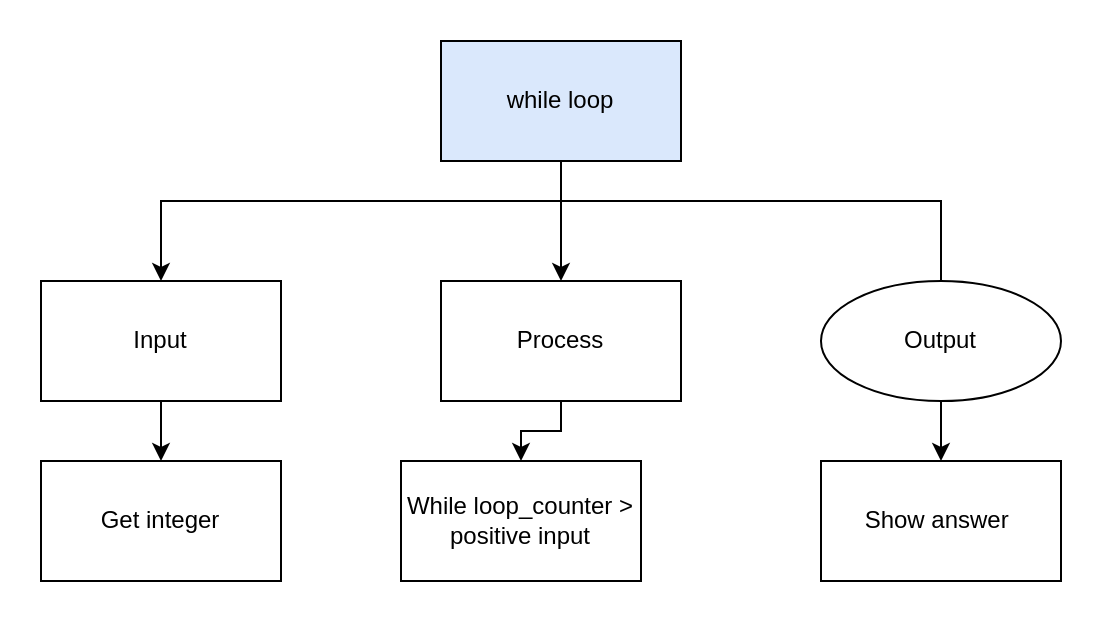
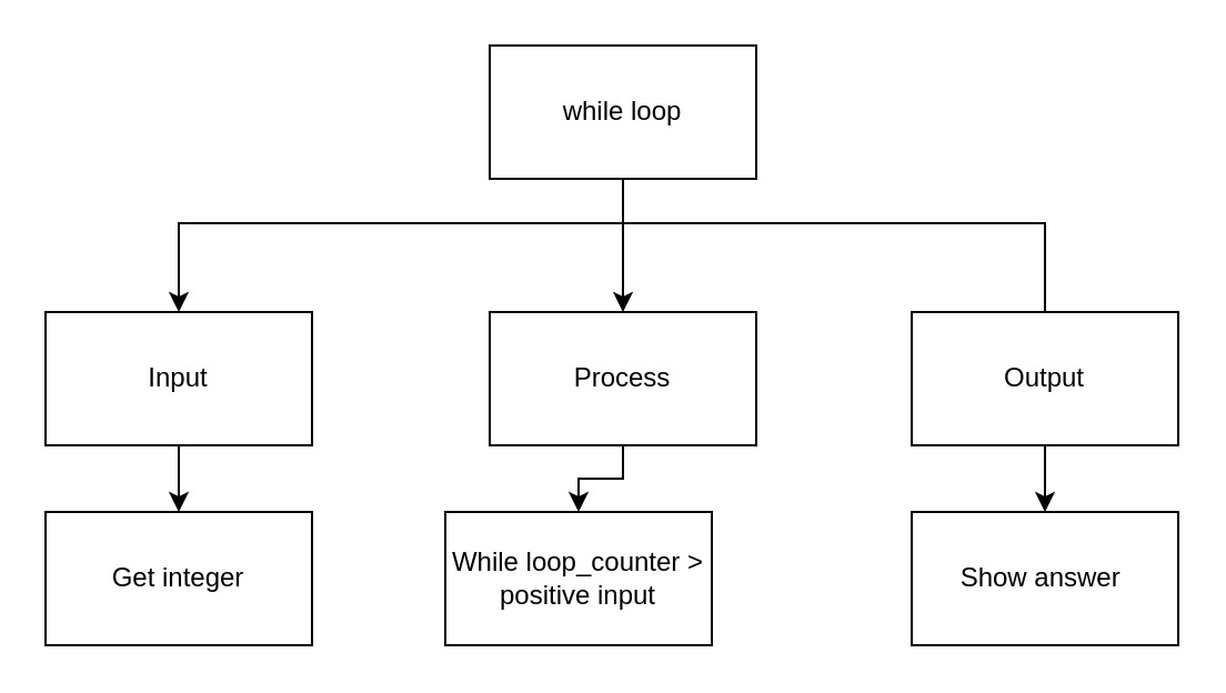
  <mxCell id="0" />
  <mxCell id="1" parent="0" />
  <mxCell id="2" style="edgeStyle=none;html=1;entryX=0.5;entryY=0;entryDx=0;entryDy=0;" edge="1" parent="1" source="5" target="7"><mxGeometry relative="1" as="geometry" /></mxCell>
  <mxCell id="3" style="edgeStyle=orthogonalEdgeStyle;html=1;rounded=0;" edge="1" parent="1" source="5" target="9"><mxGeometry relative="1" as="geometry"><Array as="points"><mxPoint x="280" y="100" /><mxPoint x="80" y="100" /></Array></mxGeometry></mxCell>
  <mxCell id="4" style="edgeStyle=orthogonalEdgeStyle;rounded=0;html=1;endArrow=none;" edge="1" parent="1" source="5" target="11"><mxGeometry relative="1" as="geometry"><Array as="points"><mxPoint x="280" y="100" /><mxPoint x="470" y="100" /></Array></mxGeometry></mxCell>
- <mxCell id="5" value="while loop" style="rounded=0;whiteSpace=wrap;html=1;fillColor=#dae8fc;" vertex="1" parent="1"><mxGeometry x="220" y="20" width="120" height="60" as="geometry" /></mxCell>
+ <mxCell id="5" value="while loop" style="rounded=0;whiteSpace=wrap;html=1;" vertex="1" parent="1"><mxGeometry x="220" y="20" width="120" height="60" as="geometry" /></mxCell>
  <mxCell id="6" style="edgeStyle=orthogonalEdgeStyle;rounded=0;html=1;" edge="1" parent="1" source="7" target="13"><mxGeometry relative="1" as="geometry" /></mxCell>
  <mxCell id="7" value="Process" style="rounded=0;whiteSpace=wrap;html=1;" vertex="1" parent="1"><mxGeometry x="220" y="140" width="120" height="60" as="geometry" /></mxCell>
  <mxCell id="8" style="edgeStyle=orthogonalEdgeStyle;rounded=0;html=1;" edge="1" parent="1" source="9" target="12"><mxGeometry relative="1" as="geometry"><Array as="points"><mxPoint x="80" y="250" /><mxPoint x="80" y="250" /></Array></mxGeometry></mxCell>
  <mxCell id="9" value="Input" style="rounded=0;whiteSpace=wrap;html=1;" vertex="1" parent="1"><mxGeometry x="20" y="140" width="120" height="60" as="geometry" /></mxCell>
  <mxCell id="10" style="edgeStyle=orthogonalEdgeStyle;rounded=0;html=1;" edge="1" parent="1" source="11" target="14"><mxGeometry relative="1" as="geometry" /></mxCell>
- <mxCell id="11" value="Output" style="ellipse;whiteSpace=wrap;html=1;" vertex="1" parent="1"><mxGeometry x="410" y="140" width="120" height="60" as="geometry" /></mxCell>
+ <mxCell id="11" value="Output" style="rounded=0;whiteSpace=wrap;html=1;" vertex="1" parent="1"><mxGeometry x="410" y="140" width="120" height="60" as="geometry" /></mxCell>
  <mxCell id="12" value="Get integer" style="rounded=0;whiteSpace=wrap;html=1;" vertex="1" parent="1"><mxGeometry x="20" y="230" width="120" height="60" as="geometry" /></mxCell>
  <mxCell id="13" value="While loop_counter &amp;gt; positive input" style="rounded=0;whiteSpace=wrap;html=1;" vertex="1" parent="1"><mxGeometry x="200" y="230" width="120" height="60" as="geometry" /></mxCell>
  <mxCell id="14" value="Show answer&amp;nbsp;" style="rounded=0;whiteSpace=wrap;html=1;" vertex="1" parent="1"><mxGeometry x="410" y="230" width="120" height="60" as="geometry" /></mxCell>
